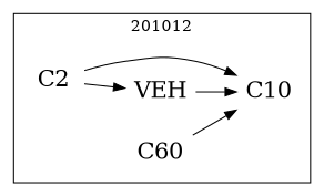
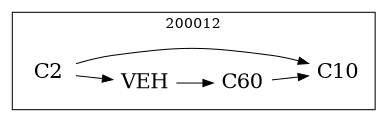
  strict digraph {
    rankdir=LR
    node [fontsize=20 shape=plaintext]
    n1 [label=VEH]
    n2 [label=C10]
    n3 [label=C2]
    n4 [label=C60]
    subgraph cluster_1 {
-     label=201012
+     label=200012
      labeldoc=t
      n1
      n2
      n3
      n4
    }
-   n1 -> n2
+   n1 -> n4
    n3 -> n1
    n3 -> n2
    n4 -> n2
  }
